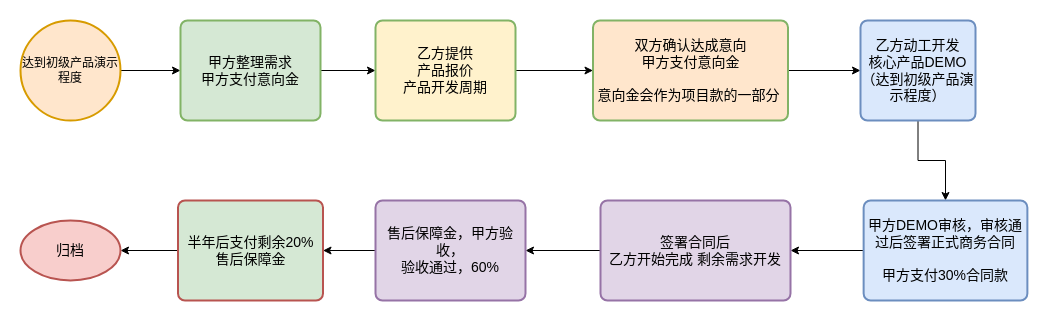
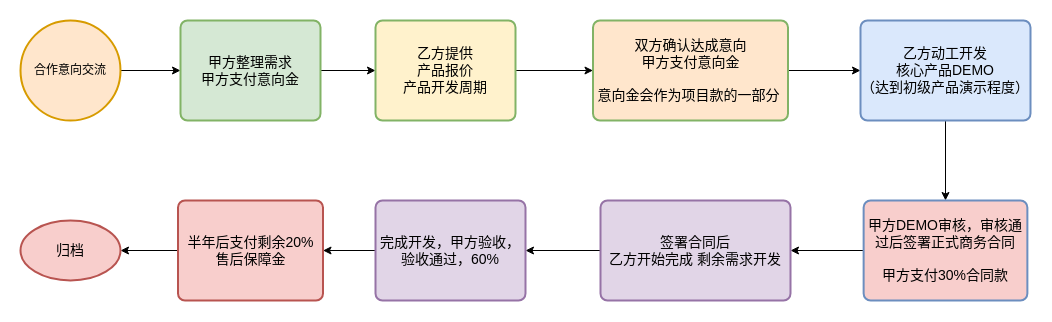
  <mxCell id="0" />
  <mxCell id="1" parent="0" />
  <mxCell id="2" style="edgeStyle=orthogonalEdgeStyle;rounded=0;orthogonalLoop=1;jettySize=auto;html=1;entryX=0;entryY=0.5;entryDx=0;entryDy=0;" parent="1" source="3" target="5" edge="1"><mxGeometry relative="1" as="geometry" /></mxCell>
- <mxCell id="3" value="达到初级产品演示程度" style="strokeWidth=2;html=1;shape=mxgraph.flowchart.start_2;whiteSpace=wrap;fillColor=#ffe6cc;strokeColor=#d79b00;" parent="1" vertex="1"><mxGeometry x="20" y="20" width="100" height="100" as="geometry" /></mxCell>
+ <mxCell id="3" value="合作意向交流" style="strokeWidth=2;html=1;shape=mxgraph.flowchart.start_2;whiteSpace=wrap;fillColor=#ffe6cc;strokeColor=#d79b00;" parent="1" vertex="1"><mxGeometry x="20" y="20" width="100" height="100" as="geometry" /></mxCell>
  <mxCell id="4" value="" style="edgeStyle=orthogonalEdgeStyle;rounded=0;orthogonalLoop=1;jettySize=auto;html=1;" parent="1" source="5" target="7" edge="1"><mxGeometry relative="1" as="geometry" /></mxCell>
  <mxCell id="5" value="&lt;font style=&quot;font-size: 14px&quot;&gt;甲方整理需求&lt;br&gt;甲方支付意向金&lt;/font&gt;" style="rounded=1;whiteSpace=wrap;html=1;absoluteArcSize=1;arcSize=14;strokeWidth=2;fillColor=#d5e8d4;strokeColor=#82b366;" parent="1" vertex="1"><mxGeometry x="180" y="20" width="140" height="100" as="geometry" /></mxCell>
  <mxCell id="6" value="" style="edgeStyle=orthogonalEdgeStyle;rounded=0;orthogonalLoop=1;jettySize=auto;html=1;" parent="1" source="7" target="9" edge="1"><mxGeometry relative="1" as="geometry" /></mxCell>
  <mxCell id="7" value="&lt;font style=&quot;font-size: 14px&quot;&gt;乙方提供&lt;br&gt;产品报价&lt;br&gt;产品开发周期&lt;/font&gt;" style="rounded=1;whiteSpace=wrap;html=1;absoluteArcSize=1;arcSize=14;strokeWidth=2;fillColor=#fff2cc;strokeColor=#82b366;" parent="1" vertex="1"><mxGeometry x="375" y="20" width="140" height="100" as="geometry" /></mxCell>
  <mxCell id="8" value="" style="edgeStyle=orthogonalEdgeStyle;rounded=0;orthogonalLoop=1;jettySize=auto;html=1;" parent="1" source="9" target="11" edge="1"><mxGeometry relative="1" as="geometry" /></mxCell>
  <mxCell id="9" value="&lt;font style=&quot;font-size: 14px&quot;&gt;双方确认达成意向&lt;br&gt;甲方支付意向金&lt;br&gt;&lt;br&gt;意向金会作为项目款的一部分&amp;nbsp;&lt;/font&gt;" style="rounded=1;whiteSpace=wrap;html=1;absoluteArcSize=1;arcSize=14;strokeWidth=2;fillColor=#ffe6cc;strokeColor=#82b366;" parent="1" vertex="1"><mxGeometry x="592.5" y="20" width="195" height="100" as="geometry" /></mxCell>
  <mxCell id="10" value="" style="edgeStyle=orthogonalEdgeStyle;rounded=0;orthogonalLoop=1;jettySize=auto;html=1;" parent="1" source="11" target="13" edge="1"><mxGeometry relative="1" as="geometry" /></mxCell>
- <mxCell id="11" value="&lt;font style=&quot;font-size: 14px&quot;&gt;乙方动工开发&lt;br&gt;核心产品DEMO&lt;br&gt;（达到初级产品演示程度）&lt;/font&gt;" style="rounded=1;whiteSpace=wrap;html=1;absoluteArcSize=1;arcSize=14;strokeWidth=2;fillColor=#dae8fc;strokeColor=#6c8ebf;" parent="1" vertex="1"><mxGeometry x="860" y="20" width="115" height="100" as="geometry" /></mxCell>
+ <mxCell id="11" value="&lt;font style=&quot;font-size: 14px&quot;&gt;乙方动工开发&lt;br&gt;核心产品DEMO&lt;br&gt;（达到初级产品演示程度）&lt;/font&gt;" style="rounded=1;whiteSpace=wrap;html=1;absoluteArcSize=1;arcSize=14;strokeWidth=2;fillColor=#dae8fc;strokeColor=#6c8ebf;" parent="1" vertex="1"><mxGeometry x="860" y="20" width="170" height="100" as="geometry" /></mxCell>
  <mxCell id="12" style="edgeStyle=orthogonalEdgeStyle;rounded=0;orthogonalLoop=1;jettySize=auto;html=1;fontSize=16;" edge="1" parent="1" source="13" target="15"><mxGeometry relative="1" as="geometry" /></mxCell>
- <mxCell id="13" value="&lt;font style=&quot;font-size: 14px&quot;&gt;甲方DEMO审核，审核通过后签署正式商务合同&lt;br&gt;&lt;br&gt;甲方支付30%合同款&lt;/font&gt;" style="rounded=1;whiteSpace=wrap;html=1;absoluteArcSize=1;arcSize=14;strokeWidth=2;fillColor=#dae8fc;strokeColor=#6c8ebf;" parent="1" vertex="1"><mxGeometry x="863.13" y="200" width="163.75" height="100" as="geometry" /></mxCell>
+ <mxCell id="13" value="&lt;font style=&quot;font-size: 14px&quot;&gt;甲方DEMO审核，审核通过后签署正式商务合同&lt;br&gt;&lt;br&gt;甲方支付30%合同款&lt;/font&gt;" style="rounded=1;whiteSpace=wrap;html=1;absoluteArcSize=1;arcSize=14;strokeWidth=2;fillColor=#f8cecc;strokeColor=#6c8ebf;" parent="1" vertex="1"><mxGeometry x="863.13" y="200" width="163.75" height="100" as="geometry" /></mxCell>
  <mxCell id="14" style="edgeStyle=orthogonalEdgeStyle;rounded=0;orthogonalLoop=1;jettySize=auto;html=1;entryX=1;entryY=0.5;entryDx=0;entryDy=0;fontSize=16;" edge="1" parent="1" source="15" target="17"><mxGeometry relative="1" as="geometry" /></mxCell>
  <mxCell id="15" value="&lt;font style=&quot;font-size: 14px&quot;&gt;签署合同后&lt;br&gt;乙方开始完成 剩余需求开发&lt;/font&gt;" style="rounded=1;whiteSpace=wrap;html=1;absoluteArcSize=1;arcSize=14;strokeWidth=2;fillColor=#e1d5e7;strokeColor=#9673a6;" parent="1" vertex="1"><mxGeometry x="600" y="200" width="190" height="100" as="geometry" /></mxCell>
  <mxCell id="16" value="" style="edgeStyle=orthogonalEdgeStyle;rounded=0;orthogonalLoop=1;jettySize=auto;html=1;" parent="1" source="17" target="19" edge="1"><mxGeometry relative="1" as="geometry" /></mxCell>
- <mxCell id="17" value="&lt;font style=&quot;font-size: 14px&quot;&gt;售后保障金，甲方验收，&lt;br&gt;验收通过，60%&lt;/font&gt;" style="rounded=1;whiteSpace=wrap;html=1;absoluteArcSize=1;arcSize=14;strokeWidth=2;fillColor=#e1d5e7;strokeColor=#9673a6;" parent="1" vertex="1"><mxGeometry x="375" y="200" width="150" height="100" as="geometry" /></mxCell>
+ <mxCell id="17" value="&lt;font style=&quot;font-size: 14px&quot;&gt;完成开发，甲方验收，&lt;br&gt;验收通过，60%&lt;/font&gt;" style="rounded=1;whiteSpace=wrap;html=1;absoluteArcSize=1;arcSize=14;strokeWidth=2;fillColor=#e1d5e7;strokeColor=#9673a6;" parent="1" vertex="1"><mxGeometry x="375" y="200" width="150" height="100" as="geometry" /></mxCell>
  <mxCell id="18" style="edgeStyle=orthogonalEdgeStyle;rounded=0;orthogonalLoop=1;jettySize=auto;html=1;fontSize=16;" edge="1" parent="1" source="19" target="20"><mxGeometry relative="1" as="geometry" /></mxCell>
- <mxCell id="19" value="&lt;font style=&quot;font-size: 14px&quot;&gt;半年后支付剩余20% 售后保障金&lt;/font&gt;" style="rounded=1;whiteSpace=wrap;html=1;absoluteArcSize=1;arcSize=14;strokeWidth=2;fillColor=#d5e8d4;strokeColor=#b85450;" parent="1" vertex="1"><mxGeometry x="177.5" y="200" width="145" height="100" as="geometry" /></mxCell>
+ <mxCell id="19" value="&lt;font style=&quot;font-size: 14px&quot;&gt;半年后支付剩余20% 售后保障金&lt;/font&gt;" style="rounded=1;whiteSpace=wrap;html=1;absoluteArcSize=1;arcSize=14;strokeWidth=2;fillColor=#f8cecc;strokeColor=#b85450;" parent="1" vertex="1"><mxGeometry x="177.5" y="200" width="145" height="100" as="geometry" /></mxCell>
  <mxCell id="20" value="&lt;font style=&quot;font-size: 14px&quot;&gt;归档&lt;/font&gt;" style="strokeWidth=2;html=1;shape=mxgraph.flowchart.start_1;whiteSpace=wrap;fillColor=#f8cecc;strokeColor=#b85450;" parent="1" vertex="1"><mxGeometry x="20" y="220" width="100" height="60" as="geometry" /></mxCell>
